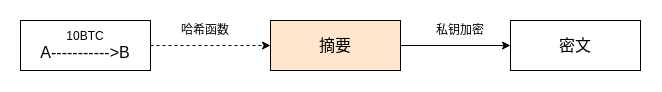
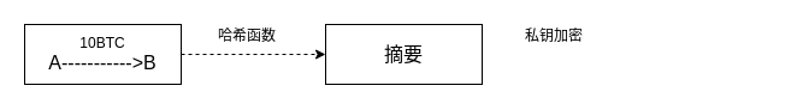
  <mxCell id="0" />
  <mxCell id="1" parent="0" />
  <mxCell id="2" value="" style="edgeStyle=orthogonalEdgeStyle;rounded=0;orthogonalLoop=1;jettySize=auto;html=1;dashed=1;" edge="1" parent="1" source="3" target="5"><mxGeometry relative="1" as="geometry" /></mxCell>
  <mxCell id="3" value="10BTC&lt;br&gt;&lt;font style=&quot;font-size: 16px&quot;&gt;A-----------&amp;gt;B&lt;/font&gt;" style="rounded=0;whiteSpace=wrap;html=1;" vertex="1" parent="1"><mxGeometry x="20" y="20" width="130" height="50" as="geometry" /></mxCell>
- <mxCell id="4" value="" style="edgeStyle=orthogonalEdgeStyle;rounded=0;orthogonalLoop=1;jettySize=auto;html=1;" edge="1" parent="1" source="5" target="7"><mxGeometry relative="1" as="geometry" /></mxCell>
- <mxCell id="5" value="&lt;font style=&quot;font-size: 16px&quot;&gt;摘要&lt;/font&gt;" style="rounded=0;whiteSpace=wrap;html=1;fillColor=#ffe6cc;" vertex="1" parent="1"><mxGeometry x="270" y="20" width="130" height="50" as="geometry" /></mxCell>
+ <mxCell id="5" value="&lt;font style=&quot;font-size: 16px&quot;&gt;摘要&lt;/font&gt;" style="rounded=0;whiteSpace=wrap;html=1;" vertex="1" parent="1"><mxGeometry x="270" y="20" width="130" height="50" as="geometry" /></mxCell>
  <mxCell id="6" value="哈希函数" style="text;html=1;strokeColor=none;fillColor=none;align=center;verticalAlign=middle;whiteSpace=wrap;rounded=0;" vertex="1" parent="1"><mxGeometry x="170" y="20" width="70" height="20" as="geometry" /></mxCell>
- <mxCell id="7" value="&lt;font style=&quot;font-size: 16px&quot;&gt;密文&lt;/font&gt;" style="rounded=0;whiteSpace=wrap;html=1;" vertex="1" parent="1"><mxGeometry x="510" y="20" width="130" height="50" as="geometry" /></mxCell>
  <mxCell id="8" value="私钥加密" style="text;html=1;strokeColor=none;fillColor=none;align=center;verticalAlign=middle;whiteSpace=wrap;rounded=0;" vertex="1" parent="1"><mxGeometry x="430" y="20" width="60" height="20" as="geometry" /></mxCell>
